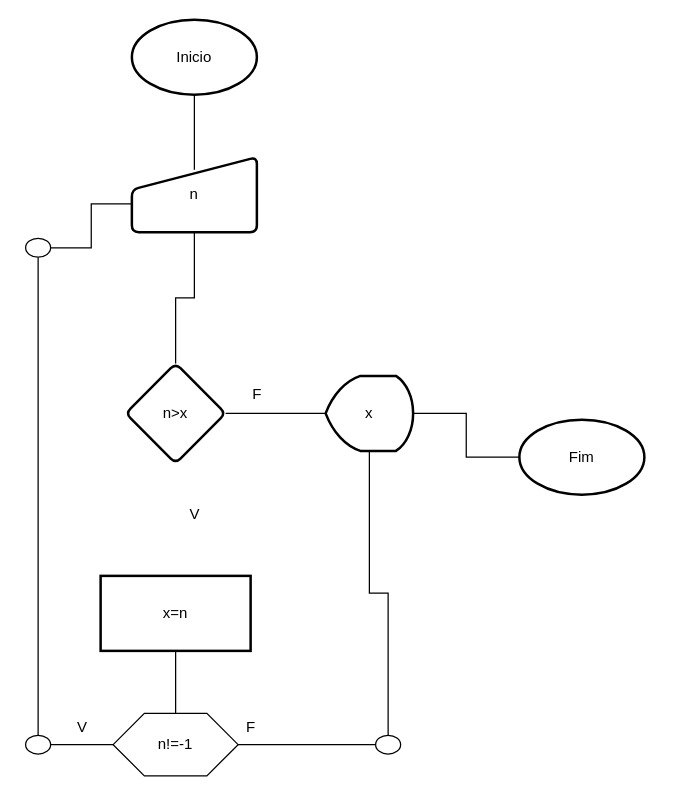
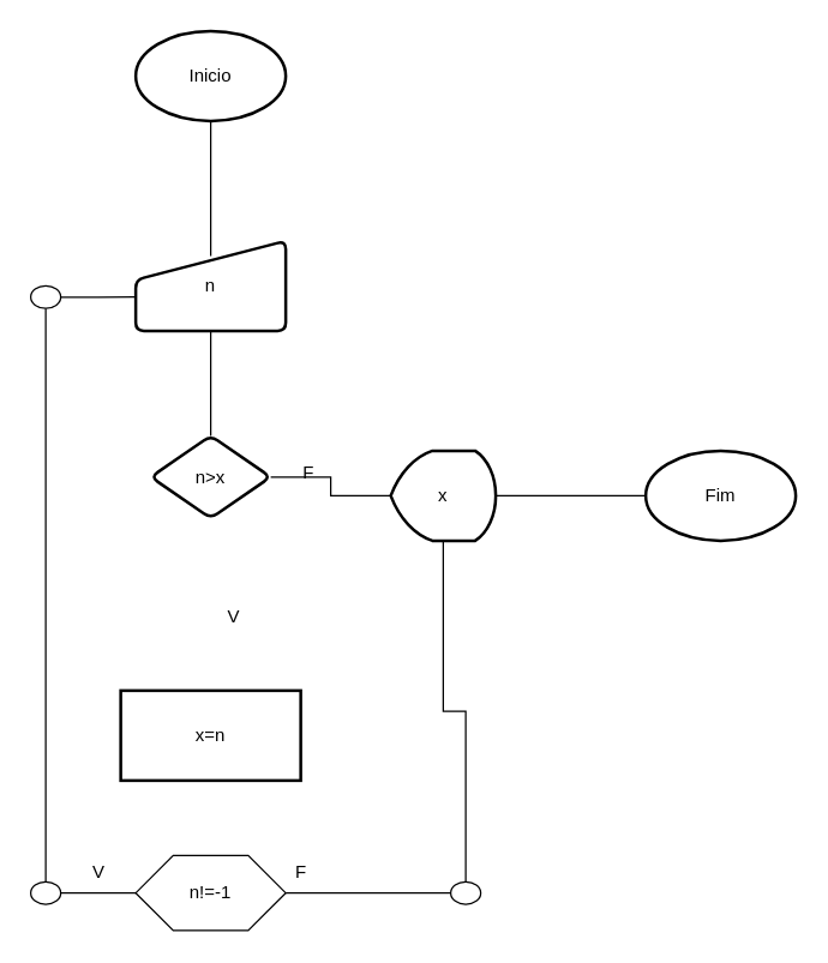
  <mxCell id="0" />
  <mxCell id="1" parent="0" />
  <mxCell id="2" value="" style="edgeStyle=orthogonalEdgeStyle;rounded=0;orthogonalLoop=1;jettySize=auto;html=1;entryX=0.5;entryY=0.167;entryDx=0;entryDy=0;entryPerimeter=0;endArrow=none;endFill=0;" edge="1" parent="1" source="3" target="5"><mxGeometry relative="1" as="geometry" /></mxCell>
- <mxCell id="3" value="Inicio" style="strokeWidth=2;html=1;shape=mxgraph.flowchart.start_1;whiteSpace=wrap;" vertex="1" parent="1"><mxGeometry x="105" y="15" width="100" height="60" as="geometry" /></mxCell>
+ <mxCell id="3" value="Inicio" style="strokeWidth=2;html=1;shape=mxgraph.flowchart.start_1;whiteSpace=wrap;" vertex="1" parent="1"><mxGeometry x="90" y="20" width="100" height="60" as="geometry" /></mxCell>
  <mxCell id="4" value="" style="edgeStyle=orthogonalEdgeStyle;rounded=0;orthogonalLoop=1;jettySize=auto;html=1;endArrow=none;endFill=0;" edge="1" parent="1" source="5" target="7"><mxGeometry relative="1" as="geometry" /></mxCell>
- <mxCell id="5" value="n" style="html=1;strokeWidth=2;shape=manualInput;whiteSpace=wrap;rounded=1;size=26;arcSize=11;" vertex="1" parent="1"><mxGeometry x="105" y="125" width="100" height="60" as="geometry" /></mxCell>
+ <mxCell id="5" value="n" style="html=1;strokeWidth=2;shape=manualInput;whiteSpace=wrap;rounded=1;size=26;arcSize=11;" vertex="1" parent="1"><mxGeometry x="90" y="160" width="100" height="60" as="geometry" /></mxCell>
  <mxCell id="6" value="" style="edgeStyle=orthogonalEdgeStyle;rounded=0;orthogonalLoop=1;jettySize=auto;html=1;endArrow=none;endFill=0;" edge="1" parent="1" source="7" target="14"><mxGeometry relative="1" as="geometry" /></mxCell>
- <mxCell id="7" value="n&amp;gt;x" style="rhombus;whiteSpace=wrap;html=1;strokeWidth=2;rounded=1;arcSize=11;" vertex="1" parent="1"><mxGeometry x="100" y="290" width="80" height="80" as="geometry" /></mxCell>
- <mxCell id="8" value="" style="edgeStyle=orthogonalEdgeStyle;rounded=0;orthogonalLoop=1;jettySize=auto;html=1;endArrow=none;endFill=0;" edge="1" parent="1" source="9" target="12"><mxGeometry relative="1" as="geometry" /></mxCell>
+ <mxCell id="7" value="n&amp;gt;x" style="rhombus;whiteSpace=wrap;html=1;strokeWidth=2;rounded=1;arcSize=11;" vertex="1" parent="1"><mxGeometry x="100" y="290" width="80" height="55" as="geometry" /></mxCell>
  <mxCell id="9" value="x=n" style="whiteSpace=wrap;html=1;strokeWidth=2;arcSize=11;rounded=0;" vertex="1" parent="1"><mxGeometry x="80" y="460" width="120" height="60" as="geometry" /></mxCell>
  <mxCell id="10" value="" style="edgeStyle=orthogonalEdgeStyle;rounded=0;orthogonalLoop=1;jettySize=auto;html=1;endArrow=none;endFill=0;" edge="1" parent="1" source="12" target="17"><mxGeometry relative="1" as="geometry" /></mxCell>
  <mxCell id="11" style="edgeStyle=orthogonalEdgeStyle;rounded=0;orthogonalLoop=1;jettySize=auto;html=1;entryX=0;entryY=0.5;entryDx=0;entryDy=0;endArrow=none;endFill=0;" edge="1" parent="1" source="12" target="23"><mxGeometry relative="1" as="geometry" /></mxCell>
  <mxCell id="12" value="n!=-1" style="shape=hexagon;perimeter=hexagonPerimeter2;whiteSpace=wrap;html=1;size=0.25" vertex="1" parent="1"><mxGeometry x="90" y="570" width="100" height="50" as="geometry" /></mxCell>
  <mxCell id="13" value="" style="edgeStyle=orthogonalEdgeStyle;rounded=0;orthogonalLoop=1;jettySize=auto;html=1;endArrow=none;endFill=0;" edge="1" parent="1" source="14" target="15"><mxGeometry relative="1" as="geometry" /></mxCell>
  <mxCell id="14" value="x" style="strokeWidth=2;html=1;shape=mxgraph.flowchart.display;whiteSpace=wrap;" vertex="1" parent="1"><mxGeometry x="260" y="300" width="70" height="60" as="geometry" /></mxCell>
- <mxCell id="15" value="Fim" style="strokeWidth=2;html=1;shape=mxgraph.flowchart.start_1;whiteSpace=wrap;" vertex="1" parent="1"><mxGeometry x="415" y="335" width="100" height="60" as="geometry" /></mxCell>
+ <mxCell id="15" value="Fim" style="strokeWidth=2;html=1;shape=mxgraph.flowchart.start_1;whiteSpace=wrap;" vertex="1" parent="1"><mxGeometry x="430" y="300" width="100" height="60" as="geometry" /></mxCell>
  <mxCell id="16" value="" style="edgeStyle=orthogonalEdgeStyle;rounded=0;orthogonalLoop=1;jettySize=auto;html=1;endArrow=none;endFill=0;" edge="1" parent="1" source="17" target="19"><mxGeometry relative="1" as="geometry" /></mxCell>
  <mxCell id="17" value="" style="ellipse;whiteSpace=wrap;html=1;" vertex="1" parent="1"><mxGeometry x="20" y="587.5" width="20" height="15" as="geometry" /></mxCell>
  <mxCell id="18" value="" style="edgeStyle=orthogonalEdgeStyle;rounded=0;orthogonalLoop=1;jettySize=auto;html=1;entryX=-0.007;entryY=0.623;entryDx=0;entryDy=0;entryPerimeter=0;endArrow=none;endFill=0;" edge="1" parent="1" source="19" target="5"><mxGeometry relative="1" as="geometry" /></mxCell>
  <mxCell id="19" value="" style="ellipse;whiteSpace=wrap;html=1;" vertex="1" parent="1"><mxGeometry x="20" y="190" width="20" height="15" as="geometry" /></mxCell>
  <mxCell id="20" value="F" style="text;html=1;align=center;verticalAlign=middle;resizable=0;points=[];autosize=1;strokeColor=none;fillColor=none;" vertex="1" parent="1"><mxGeometry x="190" y="300" width="30" height="30" as="geometry" /></mxCell>
  <mxCell id="21" value="V" style="text;html=1;align=center;verticalAlign=middle;resizable=0;points=[];autosize=1;strokeColor=none;fillColor=none;" vertex="1" parent="1"><mxGeometry x="140" y="396" width="30" height="30" as="geometry" /></mxCell>
  <mxCell id="22" style="edgeStyle=orthogonalEdgeStyle;rounded=0;orthogonalLoop=1;jettySize=auto;html=1;entryX=0.5;entryY=1;entryDx=0;entryDy=0;entryPerimeter=0;endArrow=none;endFill=0;" edge="1" parent="1" source="23" target="14"><mxGeometry relative="1" as="geometry" /></mxCell>
  <mxCell id="23" value="" style="ellipse;whiteSpace=wrap;html=1;" vertex="1" parent="1"><mxGeometry x="300" y="587.5" width="20" height="15" as="geometry" /></mxCell>
  <mxCell id="24" value="F" style="text;html=1;align=center;verticalAlign=middle;resizable=0;points=[];autosize=1;strokeColor=none;fillColor=none;" vertex="1" parent="1"><mxGeometry x="185" y="566" width="30" height="30" as="geometry" /></mxCell>
  <mxCell id="25" value="V" style="text;html=1;align=center;verticalAlign=middle;resizable=0;points=[];autosize=1;strokeColor=none;fillColor=none;" vertex="1" parent="1"><mxGeometry x="50" y="566" width="30" height="30" as="geometry" /></mxCell>
